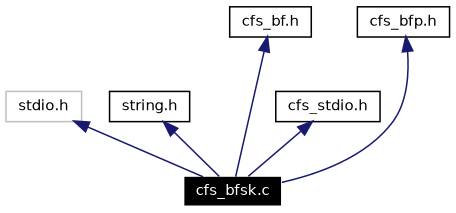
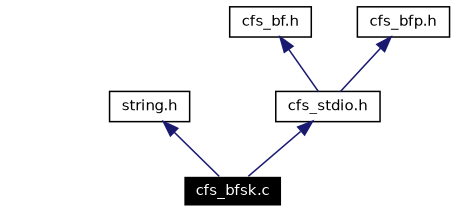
  digraph {
    node [color=black fontname=Helvetica fontsize=10 shape=record]
    edge [color=midnightblue dir=back fontname=Helvetica fontsize=10 labelfontname=Helvetica labelfontsize=10 style=solid]
    n1 [color=white fillcolor=black fontcolor=white height=0.2 label="cfs_bfsk.c" style=filled width=0.4]
-   n2 [color=grey75 height=0.2 label="stdio.h" width=0.4]
    n3 [height=0.2 label="string.h" width=0.4]
    n4 [height=0.2 label="cfs_bf.h" width=0.4]
    n5 [height=0.2 label="cfs_stdio.h" width=0.4]
    n6 [height=0.2 label="cfs_bfp.h" width=0.4]
-   n2 -> n1
    n3 -> n1
-   n4 -> n1
+   n4 -> n5
    n5 -> n1
-   n6 -> n1
+   n6 -> n5
  }
